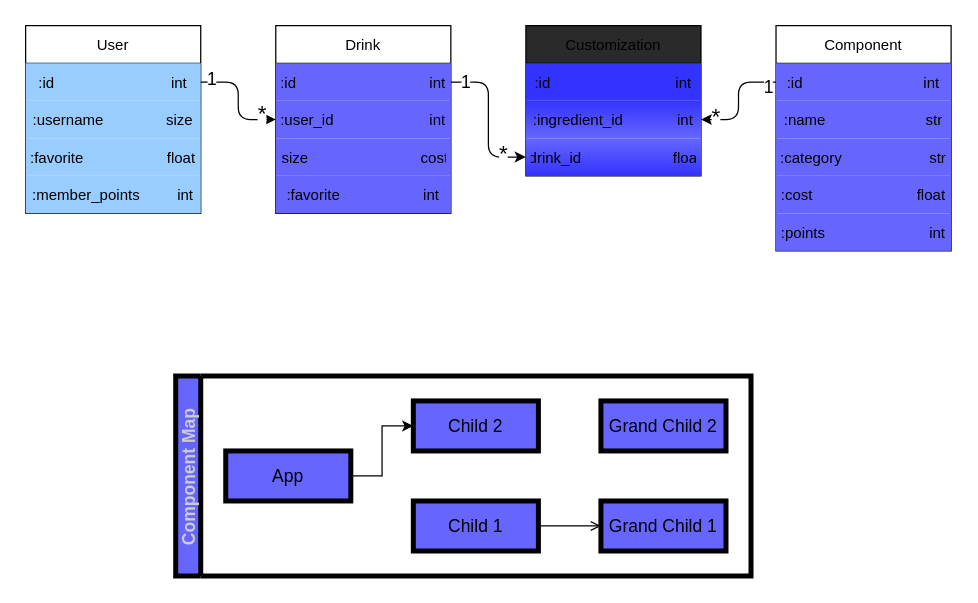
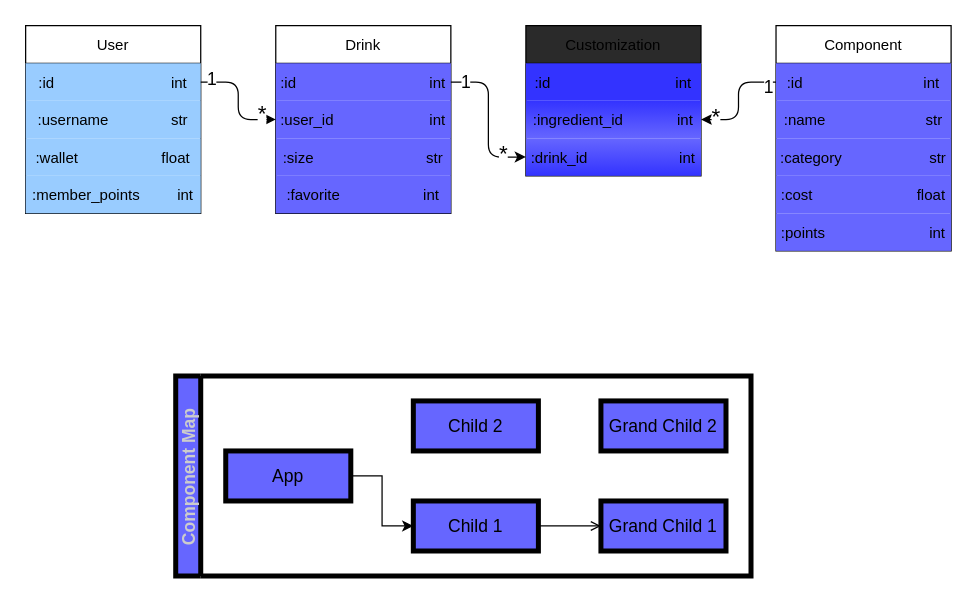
  <mxCell id="0" />
  <mxCell id="1" parent="0" />
  <mxCell id="2" value="User" style="swimlane;fontStyle=0;childLayout=stackLayout;horizontal=1;startSize=30;horizontalStack=0;resizeParent=1;resizeParentMax=0;resizeLast=0;collapsible=1;marginBottom=0;" parent="1" vertex="1"><mxGeometry x="20" y="20" width="140" height="150" as="geometry" /></mxCell>
  <mxCell id="3" value=":id                            int" style="text;strokeColor=none;fillColor=#99CCFF;align=center;verticalAlign=middle;spacingLeft=4;spacingRight=4;overflow=hidden;points=[[0,0.5],[1,0.5]];portConstraint=eastwest;rotatable=0;" parent="2" vertex="1"><mxGeometry y="30" width="140" height="30" as="geometry" /></mxCell>
- <mxCell id="4" value=":username               size" style="text;strokeColor=none;fillColor=#99CCFF;align=center;verticalAlign=middle;spacingLeft=4;spacingRight=4;overflow=hidden;points=[[0,0.5],[1,0.5]];portConstraint=eastwest;rotatable=0;" parent="2" vertex="1"><mxGeometry y="60" width="140" height="30" as="geometry" /></mxCell>
- <mxCell id="5" value=":favorite                    float" style="text;strokeColor=none;fillColor=#99CCFF;align=center;verticalAlign=middle;spacingLeft=4;spacingRight=4;overflow=hidden;points=[[0,0.5],[1,0.5]];portConstraint=eastwest;rotatable=0;" parent="2" vertex="1"><mxGeometry y="90" width="140" height="30" as="geometry" /></mxCell>
+ <mxCell id="4" value=":username               str" style="text;strokeColor=none;fillColor=#99CCFF;align=center;verticalAlign=middle;spacingLeft=4;spacingRight=4;overflow=hidden;points=[[0,0.5],[1,0.5]];portConstraint=eastwest;rotatable=0;" parent="2" vertex="1"><mxGeometry y="60" width="140" height="30" as="geometry" /></mxCell>
+ <mxCell id="5" value=":wallet                    float" style="text;strokeColor=none;fillColor=#99CCFF;align=center;verticalAlign=middle;spacingLeft=4;spacingRight=4;overflow=hidden;points=[[0,0.5],[1,0.5]];portConstraint=eastwest;rotatable=0;" parent="2" vertex="1"><mxGeometry y="90" width="140" height="30" as="geometry" /></mxCell>
  <mxCell id="6" value=":member_points         int" style="text;strokeColor=none;fillColor=#99CCFF;align=center;verticalAlign=middle;spacingLeft=4;spacingRight=4;overflow=hidden;points=[[0,0.5],[1,0.5]];portConstraint=eastwest;rotatable=0;" parent="2" vertex="1"><mxGeometry y="120" width="140" height="30" as="geometry" /></mxCell>
  <mxCell id="7" value="Drink" style="swimlane;fontStyle=0;childLayout=stackLayout;horizontal=1;startSize=30;horizontalStack=0;resizeParent=1;resizeParentMax=0;resizeLast=0;collapsible=1;marginBottom=0;" parent="1" vertex="1"><mxGeometry x="220" y="20" width="140" height="150" as="geometry" /></mxCell>
  <mxCell id="8" value=":id                                int" style="text;strokeColor=none;fillColor=#6666FF;align=center;verticalAlign=middle;spacingLeft=4;spacingRight=4;overflow=hidden;points=[[0,0.5],[1,0.5]];portConstraint=eastwest;rotatable=0;" parent="7" vertex="1"><mxGeometry y="30" width="140" height="30" as="geometry" /></mxCell>
  <mxCell id="9" value=":user_id                       int" style="text;strokeColor=none;fillColor=#6666FF;align=center;verticalAlign=middle;spacingLeft=4;spacingRight=4;overflow=hidden;points=[[0,0.5],[1,0.5]];portConstraint=eastwest;rotatable=0;" parent="7" vertex="1"><mxGeometry y="60" width="140" height="30" as="geometry" /></mxCell>
- <mxCell id="10" value=":size                           cost" style="text;strokeColor=none;fillColor=#6666FF;align=center;verticalAlign=middle;spacingLeft=4;spacingRight=4;overflow=hidden;points=[[0,0.5],[1,0.5]];portConstraint=eastwest;rotatable=0;" vertex="1" parent="7"><mxGeometry y="90" width="140" height="30" as="geometry" /></mxCell>
+ <mxCell id="10" value=":size                           str" style="text;strokeColor=none;fillColor=#6666FF;align=center;verticalAlign=middle;spacingLeft=4;spacingRight=4;overflow=hidden;points=[[0,0.5],[1,0.5]];portConstraint=eastwest;rotatable=0;" vertex="1" parent="7"><mxGeometry y="90" width="140" height="30" as="geometry" /></mxCell>
  <mxCell id="11" value=":favorite                    int" style="text;strokeColor=none;fillColor=#6666FF;align=center;verticalAlign=middle;spacingLeft=4;spacingRight=4;overflow=hidden;points=[[0,0.5],[1,0.5]];portConstraint=eastwest;rotatable=0;" parent="7" vertex="1"><mxGeometry y="120" width="140" height="30" as="geometry" /></mxCell>
  <mxCell id="12" value="" style="edgeStyle=elbowEdgeStyle;elbow=horizontal;endArrow=classic;html=1;exitX=1;exitY=0.5;exitDx=0;exitDy=0;entryX=0;entryY=0.5;entryDx=0;entryDy=0;" parent="1" source="3" target="9" edge="1"><mxGeometry width="50" height="50" relative="1" as="geometry"><mxPoint x="210" y="260" as="sourcePoint" /><mxPoint x="260" y="210" as="targetPoint" /></mxGeometry></mxCell>
  <mxCell id="13" value="&lt;font style=&quot;font-size: 14px&quot;&gt;1&lt;/font&gt;" style="edgeLabel;html=1;align=center;verticalAlign=middle;resizable=0;points=[];" parent="12" vertex="1" connectable="0"><mxGeometry x="-0.83" y="3" relative="1" as="geometry"><mxPoint as="offset" /></mxGeometry></mxCell>
  <mxCell id="14" value="&lt;font style=&quot;font-size: 18px&quot;&gt;*&lt;/font&gt;" style="edgeLabel;html=1;align=center;verticalAlign=middle;resizable=0;points=[];" parent="12" vertex="1" connectable="0"><mxGeometry x="0.741" y="5" relative="1" as="geometry"><mxPoint as="offset" /></mxGeometry></mxCell>
  <mxCell id="15" value="Component" style="swimlane;fontStyle=0;childLayout=stackLayout;horizontal=1;startSize=30;horizontalStack=0;resizeParent=1;resizeParentMax=0;resizeLast=0;collapsible=1;marginBottom=0;" parent="1" vertex="1"><mxGeometry x="620" y="20" width="140" height="180" as="geometry" /></mxCell>
  <mxCell id="16" value=":id                             int" style="text;strokeColor=none;fillColor=#6666FF;align=center;verticalAlign=middle;spacingLeft=4;spacingRight=4;overflow=hidden;points=[[0,0.5],[1,0.5]];portConstraint=eastwest;rotatable=0;" parent="15" vertex="1"><mxGeometry y="30" width="140" height="30" as="geometry" /></mxCell>
  <mxCell id="17" value=":name                        str" style="text;strokeColor=none;fillColor=#6666FF;align=center;verticalAlign=middle;spacingLeft=4;spacingRight=4;overflow=hidden;points=[[0,0.5],[1,0.5]];portConstraint=eastwest;rotatable=0;" parent="15" vertex="1"><mxGeometry y="60" width="140" height="30" as="geometry" /></mxCell>
  <mxCell id="18" value=":category                     str" style="text;strokeColor=none;fillColor=#6666FF;align=center;verticalAlign=middle;spacingLeft=4;spacingRight=4;overflow=hidden;points=[[0,0.5],[1,0.5]];portConstraint=eastwest;rotatable=0;" vertex="1" parent="15"><mxGeometry y="90" width="140" height="30" as="geometry" /></mxCell>
  <mxCell id="19" value=":cost                         float" style="text;strokeColor=none;fillColor=#6666FF;align=center;verticalAlign=middle;spacingLeft=4;spacingRight=4;overflow=hidden;points=[[0,0.5],[1,0.5]];portConstraint=eastwest;rotatable=0;" parent="15" vertex="1"><mxGeometry y="120" width="140" height="30" as="geometry" /></mxCell>
  <mxCell id="20" value=":points                         int" style="text;strokeColor=none;fillColor=#6666FF;align=center;verticalAlign=middle;spacingLeft=4;spacingRight=4;overflow=hidden;points=[[0,0.5],[1,0.5]];portConstraint=eastwest;rotatable=0;" parent="15" vertex="1"><mxGeometry y="150" width="140" height="30" as="geometry" /></mxCell>
  <mxCell id="21" value="Customization" style="swimlane;fontStyle=0;childLayout=stackLayout;horizontal=1;startSize=30;horizontalStack=0;resizeParent=1;resizeParentMax=0;resizeLast=0;collapsible=1;marginBottom=0;fillColor=#2A2A2A;" parent="1" vertex="1"><mxGeometry x="420" y="20" width="140" height="120" as="geometry" /></mxCell>
  <mxCell id="22" value=":id                              int" style="text;strokeColor=none;fillColor=#3333FF;align=center;verticalAlign=middle;spacingLeft=4;spacingRight=4;overflow=hidden;points=[[0,0.5],[1,0.5]];portConstraint=eastwest;rotatable=0;" parent="21" vertex="1"><mxGeometry y="30" width="140" height="30" as="geometry" /></mxCell>
  <mxCell id="23" value=":ingredient_id             int" style="text;strokeColor=none;fillColor=#3333FF;align=center;verticalAlign=middle;spacingLeft=4;spacingRight=4;overflow=hidden;points=[[0,0.5],[1,0.5]];portConstraint=eastwest;rotatable=0;gradientColor=#6666FF;gradientDirection=south;" parent="21" vertex="1"><mxGeometry y="60" width="140" height="30" as="geometry" /></mxCell>
- <mxCell id="24" value=":drink_id                      float" style="text;strokeColor=none;fillColor=#3333FF;align=center;verticalAlign=middle;spacingLeft=4;spacingRight=4;overflow=hidden;points=[[0,0.5],[1,0.5]];portConstraint=eastwest;rotatable=0;gradientColor=#6666FF;gradientDirection=north;" parent="21" vertex="1"><mxGeometry y="90" width="140" height="30" as="geometry" /></mxCell>
+ <mxCell id="24" value=":drink_id                      int" style="text;strokeColor=none;fillColor=#3333FF;align=center;verticalAlign=middle;spacingLeft=4;spacingRight=4;overflow=hidden;points=[[0,0.5],[1,0.5]];portConstraint=eastwest;rotatable=0;gradientColor=#6666FF;gradientDirection=north;" parent="21" vertex="1"><mxGeometry y="90" width="140" height="30" as="geometry" /></mxCell>
  <mxCell id="25" value="" style="edgeStyle=elbowEdgeStyle;elbow=horizontal;endArrow=classic;html=1;exitX=1;exitY=0.5;exitDx=0;exitDy=0;entryX=0;entryY=0.5;entryDx=0;entryDy=0;" parent="1" source="8" target="24" edge="1"><mxGeometry width="50" height="50" relative="1" as="geometry"><mxPoint x="340" y="260" as="sourcePoint" /><mxPoint x="420" y="230" as="targetPoint" /><Array as="points"><mxPoint x="390" y="125" /></Array></mxGeometry></mxCell>
  <mxCell id="26" value="&lt;font style=&quot;font-size: 14px&quot;&gt;1&lt;/font&gt;" style="edgeLabel;html=1;align=center;verticalAlign=middle;resizable=0;points=[];" parent="25" vertex="1" connectable="0"><mxGeometry x="-0.82" y="1" relative="1" as="geometry"><mxPoint as="offset" /></mxGeometry></mxCell>
  <mxCell id="27" value="&lt;font style=&quot;font-size: 18px&quot;&gt;*&lt;/font&gt;" style="edgeLabel;html=1;align=center;verticalAlign=middle;resizable=0;points=[];" parent="25" vertex="1" connectable="0"><mxGeometry x="0.686" y="3" relative="1" as="geometry"><mxPoint as="offset" /></mxGeometry></mxCell>
  <mxCell id="28" value="" style="edgeStyle=elbowEdgeStyle;elbow=horizontal;endArrow=classic;html=1;exitX=0;exitY=0.5;exitDx=0;exitDy=0;entryX=1;entryY=0.5;entryDx=0;entryDy=0;" parent="1" target="23" edge="1" source="16"><mxGeometry width="50" height="50" relative="1" as="geometry"><mxPoint x="630" y="220" as="sourcePoint" /><mxPoint x="590" y="180" as="targetPoint" /></mxGeometry></mxCell>
  <mxCell id="29" value="&lt;font style=&quot;font-size: 14px&quot;&gt;1&lt;/font&gt;" style="edgeLabel;html=1;align=center;verticalAlign=middle;resizable=0;points=[];fontSize=18;" parent="28" vertex="1" connectable="0"><mxGeometry x="-0.849" y="2" relative="1" as="geometry"><mxPoint as="offset" /></mxGeometry></mxCell>
  <mxCell id="30" value="*" style="edgeLabel;html=1;align=center;verticalAlign=middle;resizable=0;points=[];fontSize=18;" parent="28" vertex="1" connectable="0"><mxGeometry x="0.751" y="-3" relative="1" as="geometry"><mxPoint as="offset" /></mxGeometry></mxCell>
  <mxCell id="31" value="Component Map" style="swimlane;startSize=20;horizontal=0;childLayout=treeLayout;horizontalTree=1;resizable=0;containerType=tree;fillStyle=solid;fontSize=14;fontColor=#CCCCCC;strokeWidth=4;fillColor=#6666FF;gradientColor=none;gradientDirection=north;" parent="1" vertex="1"><mxGeometry x="140" y="300" width="460" height="160" as="geometry" /></mxCell>
  <mxCell id="32" value="App" style="whiteSpace=wrap;html=1;fillStyle=solid;fontSize=14;fontColor=#000000;strokeWidth=4;fillColor=#6666FF;gradientColor=none;gradientDirection=north;" parent="31" vertex="1"><mxGeometry x="40" y="60" width="100" height="40" as="geometry" /></mxCell>
  <mxCell id="33" value="Child 1" style="whiteSpace=wrap;html=1;fillStyle=solid;fontSize=14;fontColor=#000000;strokeWidth=4;fillColor=#6666FF;gradientColor=none;gradientDirection=north;" parent="31" vertex="1"><mxGeometry x="190" y="100" width="100" height="40" as="geometry" /></mxCell>
- <mxCell id="34" value="" style="edgeStyle=elbowEdgeStyle;elbow=horizontal;html=1;rounded=0;fontSize=14;fontColor=#000000;" parent="31" source="32" target="35" edge="1"><mxGeometry relative="1" as="geometry" /></mxCell>
+ <mxCell id="34" value="" style="edgeStyle=elbowEdgeStyle;elbow=horizontal;html=1;rounded=0;fontSize=14;fontColor=#000000;" parent="31" source="32" target="33" edge="1"><mxGeometry relative="1" as="geometry" /></mxCell>
  <mxCell id="35" value="Child 2" style="whiteSpace=wrap;html=1;fillStyle=solid;fontSize=14;fontColor=#000000;strokeWidth=4;fillColor=#6666FF;gradientColor=none;gradientDirection=north;" parent="31" vertex="1"><mxGeometry x="190" y="20" width="100" height="40" as="geometry" /></mxCell>
  <mxCell id="36" value="Grand Child 2" style="whiteSpace=wrap;html=1;fillStyle=solid;fontSize=14;fontColor=#000000;strokeWidth=4;fillColor=#6666FF;gradientColor=none;gradientDirection=north;" parent="31" vertex="1"><mxGeometry x="340" y="20" width="100" height="40" as="geometry" /></mxCell>
  <mxCell id="37" value="" style="edgeStyle=elbowEdgeStyle;elbow=horizontal;html=1;rounded=0;fontSize=14;fontColor=#000000;endArrow=open;" parent="31" source="33" target="38" edge="1"><mxGeometry relative="1" as="geometry"><mxPoint x="340.0" y="480" as="sourcePoint" /></mxGeometry></mxCell>
  <mxCell id="38" value="Grand Child 1" style="whiteSpace=wrap;html=1;fillStyle=solid;fontSize=14;fontColor=#000000;strokeWidth=4;fillColor=#6666FF;gradientColor=none;gradientDirection=north;" parent="31" vertex="1"><mxGeometry x="340" y="100" width="100" height="40" as="geometry" /></mxCell>
